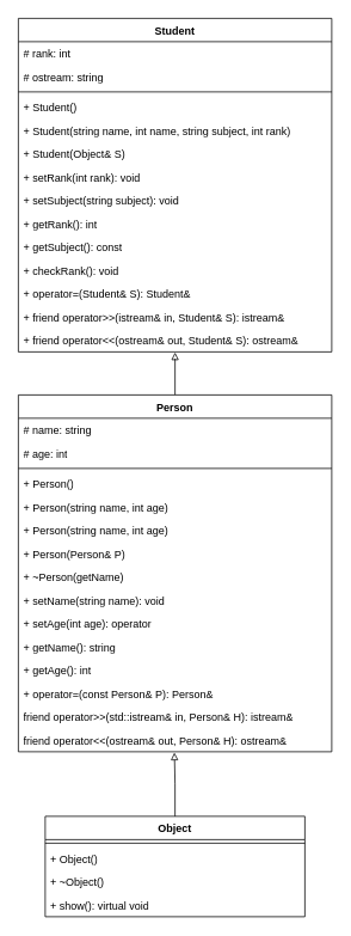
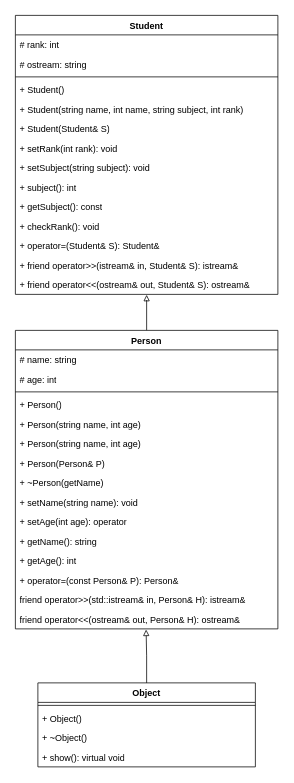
  <mxCell id="0" />
  <mxCell id="1" parent="0" />
  <mxCell id="2" value="Object" style="swimlane;fontStyle=1;align=center;verticalAlign=top;childLayout=stackLayout;horizontal=1;startSize=26;horizontalStack=0;resizeParent=1;resizeParentMax=0;resizeLast=0;collapsible=1;marginBottom=0;whiteSpace=wrap;html=1;" vertex="1" parent="1"><mxGeometry x="50" y="910" width="290" height="112" as="geometry" /></mxCell>
  <mxCell id="3" value="" style="line;strokeWidth=1;fillColor=none;align=left;verticalAlign=middle;spacingTop=-1;spacingLeft=3;spacingRight=3;rotatable=0;labelPosition=right;points=[];portConstraint=eastwest;strokeColor=inherit;" vertex="1" parent="2"><mxGeometry y="26" width="290" height="8" as="geometry" /></mxCell>
  <mxCell id="4" value="+ Object()" style="text;strokeColor=none;fillColor=none;align=left;verticalAlign=top;spacingLeft=4;spacingRight=4;overflow=hidden;rotatable=0;points=[[0,0.5],[1,0.5]];portConstraint=eastwest;whiteSpace=wrap;html=1;" vertex="1" parent="2"><mxGeometry y="34" width="290" height="26" as="geometry" /></mxCell>
  <mxCell id="5" value="+ ~Object()" style="text;strokeColor=none;fillColor=none;align=left;verticalAlign=top;spacingLeft=4;spacingRight=4;overflow=hidden;rotatable=0;points=[[0,0.5],[1,0.5]];portConstraint=eastwest;whiteSpace=wrap;html=1;" vertex="1" parent="2"><mxGeometry y="60" width="290" height="26" as="geometry" /></mxCell>
  <mxCell id="6" value="+ show(): virtual void" style="text;strokeColor=none;fillColor=none;align=left;verticalAlign=top;spacingLeft=4;spacingRight=4;overflow=hidden;rotatable=0;points=[[0,0.5],[1,0.5]];portConstraint=eastwest;whiteSpace=wrap;html=1;" vertex="1" parent="2"><mxGeometry y="86" width="290" height="26" as="geometry" /></mxCell>
  <mxCell id="7" value="Student" style="swimlane;fontStyle=1;align=center;verticalAlign=top;childLayout=stackLayout;horizontal=1;startSize=26;horizontalStack=0;resizeParent=1;resizeParentMax=0;resizeLast=0;collapsible=1;marginBottom=0;whiteSpace=wrap;html=1;" vertex="1" parent="1"><mxGeometry x="20" y="20" width="350" height="372" as="geometry" /></mxCell>
  <mxCell id="8" value="# rank: int" style="text;strokeColor=none;fillColor=none;align=left;verticalAlign=top;spacingLeft=4;spacingRight=4;overflow=hidden;rotatable=0;points=[[0,0.5],[1,0.5]];portConstraint=eastwest;whiteSpace=wrap;html=1;" vertex="1" parent="7"><mxGeometry y="26" width="350" height="26" as="geometry" /></mxCell>
  <mxCell id="9" value="# ostream: string" style="text;strokeColor=none;fillColor=none;align=left;verticalAlign=top;spacingLeft=4;spacingRight=4;overflow=hidden;rotatable=0;points=[[0,0.5],[1,0.5]];portConstraint=eastwest;whiteSpace=wrap;html=1;" vertex="1" parent="7"><mxGeometry y="52" width="350" height="26" as="geometry" /></mxCell>
  <mxCell id="10" value="" style="line;strokeWidth=1;fillColor=none;align=left;verticalAlign=middle;spacingTop=-1;spacingLeft=3;spacingRight=3;rotatable=0;labelPosition=right;points=[];portConstraint=eastwest;strokeColor=inherit;" vertex="1" parent="7"><mxGeometry y="78" width="350" height="8" as="geometry" /></mxCell>
  <mxCell id="11" value="+ Student()" style="text;strokeColor=none;fillColor=none;align=left;verticalAlign=top;spacingLeft=4;spacingRight=4;overflow=hidden;rotatable=0;points=[[0,0.5],[1,0.5]];portConstraint=eastwest;whiteSpace=wrap;html=1;" vertex="1" parent="7"><mxGeometry y="86" width="350" height="26" as="geometry" /></mxCell>
  <mxCell id="12" value="+ Student(string name, int name, string subject, int rank)" style="text;strokeColor=none;fillColor=none;align=left;verticalAlign=top;spacingLeft=4;spacingRight=4;overflow=hidden;rotatable=0;points=[[0,0.5],[1,0.5]];portConstraint=eastwest;whiteSpace=wrap;html=1;" vertex="1" parent="7"><mxGeometry y="112" width="350" height="26" as="geometry" /></mxCell>
- <mxCell id="13" value="+ Student(Object&amp;amp; S)" style="text;strokeColor=none;fillColor=none;align=left;verticalAlign=top;spacingLeft=4;spacingRight=4;overflow=hidden;rotatable=0;points=[[0,0.5],[1,0.5]];portConstraint=eastwest;whiteSpace=wrap;html=1;" vertex="1" parent="7"><mxGeometry y="138" width="350" height="26" as="geometry" /></mxCell>
+ <mxCell id="13" value="+ Student(Student&amp;amp; S)" style="text;strokeColor=none;fillColor=none;align=left;verticalAlign=top;spacingLeft=4;spacingRight=4;overflow=hidden;rotatable=0;points=[[0,0.5],[1,0.5]];portConstraint=eastwest;whiteSpace=wrap;html=1;" vertex="1" parent="7"><mxGeometry y="138" width="350" height="26" as="geometry" /></mxCell>
  <mxCell id="14" value="+ setRank(int rank): void" style="text;strokeColor=none;fillColor=none;align=left;verticalAlign=top;spacingLeft=4;spacingRight=4;overflow=hidden;rotatable=0;points=[[0,0.5],[1,0.5]];portConstraint=eastwest;whiteSpace=wrap;html=1;" vertex="1" parent="7"><mxGeometry y="164" width="350" height="26" as="geometry" /></mxCell>
  <mxCell id="15" value="+ setSubject(string subject): void" style="text;strokeColor=none;fillColor=none;align=left;verticalAlign=top;spacingLeft=4;spacingRight=4;overflow=hidden;rotatable=0;points=[[0,0.5],[1,0.5]];portConstraint=eastwest;whiteSpace=wrap;html=1;" vertex="1" parent="7"><mxGeometry y="190" width="350" height="26" as="geometry" /></mxCell>
- <mxCell id="16" value="+ getRank(): int" style="text;strokeColor=none;fillColor=none;align=left;verticalAlign=top;spacingLeft=4;spacingRight=4;overflow=hidden;rotatable=0;points=[[0,0.5],[1,0.5]];portConstraint=eastwest;whiteSpace=wrap;html=1;" vertex="1" parent="7"><mxGeometry y="216" width="350" height="26" as="geometry" /></mxCell>
+ <mxCell id="16" value="+ subject(): int" style="text;strokeColor=none;fillColor=none;align=left;verticalAlign=top;spacingLeft=4;spacingRight=4;overflow=hidden;rotatable=0;points=[[0,0.5],[1,0.5]];portConstraint=eastwest;whiteSpace=wrap;html=1;" vertex="1" parent="7"><mxGeometry y="216" width="350" height="26" as="geometry" /></mxCell>
  <mxCell id="17" value="+ getSubject(): const" style="text;strokeColor=none;fillColor=none;align=left;verticalAlign=top;spacingLeft=4;spacingRight=4;overflow=hidden;rotatable=0;points=[[0,0.5],[1,0.5]];portConstraint=eastwest;whiteSpace=wrap;html=1;" vertex="1" parent="7"><mxGeometry y="242" width="350" height="26" as="geometry" /></mxCell>
  <mxCell id="18" value="+ checkRank(): void" style="text;strokeColor=none;fillColor=none;align=left;verticalAlign=top;spacingLeft=4;spacingRight=4;overflow=hidden;rotatable=0;points=[[0,0.5],[1,0.5]];portConstraint=eastwest;whiteSpace=wrap;html=1;" vertex="1" parent="7"><mxGeometry y="268" width="350" height="26" as="geometry" /></mxCell>
  <mxCell id="19" value="+ operator=(Student&amp;amp; S): Student&amp;amp;" style="text;strokeColor=none;fillColor=none;align=left;verticalAlign=top;spacingLeft=4;spacingRight=4;overflow=hidden;rotatable=0;points=[[0,0.5],[1,0.5]];portConstraint=eastwest;whiteSpace=wrap;html=1;" vertex="1" parent="7"><mxGeometry y="294" width="350" height="26" as="geometry" /></mxCell>
  <mxCell id="20" value="+ friend operator&amp;gt;&amp;gt;(istream&amp;amp; in, Student&amp;amp; S): istream&amp;amp;" style="text;strokeColor=none;fillColor=none;align=left;verticalAlign=top;spacingLeft=4;spacingRight=4;overflow=hidden;rotatable=0;points=[[0,0.5],[1,0.5]];portConstraint=eastwest;whiteSpace=wrap;html=1;" vertex="1" parent="7"><mxGeometry y="320" width="350" height="26" as="geometry" /></mxCell>
  <mxCell id="21" value="+ friend operator&amp;lt;&amp;lt;(ostream&amp;amp; out, Student&amp;amp; S): ostream&amp;amp;" style="text;strokeColor=none;fillColor=none;align=left;verticalAlign=top;spacingLeft=4;spacingRight=4;overflow=hidden;rotatable=0;points=[[0,0.5],[1,0.5]];portConstraint=eastwest;whiteSpace=wrap;html=1;" vertex="1" parent="7"><mxGeometry y="346" width="350" height="26" as="geometry" /></mxCell>
  <mxCell id="22" value="" style="edgeStyle=orthogonalEdgeStyle;rounded=0;orthogonalLoop=1;jettySize=auto;html=1;entryX=0.5;entryY=1.022;entryDx=0;entryDy=0;entryPerimeter=0;endArrow=block;endFill=0;" edge="1" parent="1" source="23" target="21"><mxGeometry relative="1" as="geometry"><mxPoint x="221" y="400" as="targetPoint" /><Array as="points"><mxPoint x="195" y="400" /><mxPoint x="195" y="400" /></Array></mxGeometry></mxCell>
  <mxCell id="23" value="Person" style="swimlane;fontStyle=1;align=center;verticalAlign=top;childLayout=stackLayout;horizontal=1;startSize=26;horizontalStack=0;resizeParent=1;resizeParentMax=0;resizeLast=0;collapsible=1;marginBottom=0;whiteSpace=wrap;html=1;" vertex="1" parent="1"><mxGeometry x="20" y="440" width="350" height="398" as="geometry" /></mxCell>
  <mxCell id="24" value="# name: string" style="text;strokeColor=none;fillColor=none;align=left;verticalAlign=top;spacingLeft=4;spacingRight=4;overflow=hidden;rotatable=0;points=[[0,0.5],[1,0.5]];portConstraint=eastwest;whiteSpace=wrap;html=1;" vertex="1" parent="23"><mxGeometry y="26" width="350" height="26" as="geometry" /></mxCell>
  <mxCell id="25" value="# age: int" style="text;strokeColor=none;fillColor=none;align=left;verticalAlign=top;spacingLeft=4;spacingRight=4;overflow=hidden;rotatable=0;points=[[0,0.5],[1,0.5]];portConstraint=eastwest;whiteSpace=wrap;html=1;" vertex="1" parent="23"><mxGeometry y="52" width="350" height="26" as="geometry" /></mxCell>
  <mxCell id="26" value="" style="line;strokeWidth=1;fillColor=none;align=left;verticalAlign=middle;spacingTop=-1;spacingLeft=3;spacingRight=3;rotatable=0;labelPosition=right;points=[];portConstraint=eastwest;strokeColor=inherit;" vertex="1" parent="23"><mxGeometry y="78" width="350" height="8" as="geometry" /></mxCell>
  <mxCell id="27" value="+ Person()" style="text;strokeColor=none;fillColor=none;align=left;verticalAlign=top;spacingLeft=4;spacingRight=4;overflow=hidden;rotatable=0;points=[[0,0.5],[1,0.5]];portConstraint=eastwest;whiteSpace=wrap;html=1;" vertex="1" parent="23"><mxGeometry y="86" width="350" height="26" as="geometry" /></mxCell>
  <mxCell id="28" value="+ Person(string name, int age)" style="text;strokeColor=none;fillColor=none;align=left;verticalAlign=top;spacingLeft=4;spacingRight=4;overflow=hidden;rotatable=0;points=[[0,0.5],[1,0.5]];portConstraint=eastwest;whiteSpace=wrap;html=1;" vertex="1" parent="23"><mxGeometry y="112" width="350" height="26" as="geometry" /></mxCell>
  <mxCell id="29" value="+ Person(string name, int age)" style="text;strokeColor=none;fillColor=none;align=left;verticalAlign=top;spacingLeft=4;spacingRight=4;overflow=hidden;rotatable=0;points=[[0,0.5],[1,0.5]];portConstraint=eastwest;whiteSpace=wrap;html=1;" vertex="1" parent="23"><mxGeometry y="138" width="350" height="26" as="geometry" /></mxCell>
  <mxCell id="30" value="+ Person(Person&amp;amp; P)" style="text;strokeColor=none;fillColor=none;align=left;verticalAlign=top;spacingLeft=4;spacingRight=4;overflow=hidden;rotatable=0;points=[[0,0.5],[1,0.5]];portConstraint=eastwest;whiteSpace=wrap;html=1;" vertex="1" parent="23"><mxGeometry y="164" width="350" height="26" as="geometry" /></mxCell>
  <mxCell id="31" value="+ ~Person(getName)" style="text;strokeColor=none;fillColor=none;align=left;verticalAlign=top;spacingLeft=4;spacingRight=4;overflow=hidden;rotatable=0;points=[[0,0.5],[1,0.5]];portConstraint=eastwest;whiteSpace=wrap;html=1;" vertex="1" parent="23"><mxGeometry y="190" width="350" height="26" as="geometry" /></mxCell>
  <mxCell id="32" value="+ setName(string name): void" style="text;strokeColor=none;fillColor=none;align=left;verticalAlign=top;spacingLeft=4;spacingRight=4;overflow=hidden;rotatable=0;points=[[0,0.5],[1,0.5]];portConstraint=eastwest;whiteSpace=wrap;html=1;" vertex="1" parent="23"><mxGeometry y="216" width="350" height="26" as="geometry" /></mxCell>
  <mxCell id="33" value="+ setAge(int age): operator" style="text;strokeColor=none;fillColor=none;align=left;verticalAlign=top;spacingLeft=4;spacingRight=4;overflow=hidden;rotatable=0;points=[[0,0.5],[1,0.5]];portConstraint=eastwest;whiteSpace=wrap;html=1;" vertex="1" parent="23"><mxGeometry y="242" width="350" height="26" as="geometry" /></mxCell>
  <mxCell id="34" value="+ getName(): string" style="text;strokeColor=none;fillColor=none;align=left;verticalAlign=top;spacingLeft=4;spacingRight=4;overflow=hidden;rotatable=0;points=[[0,0.5],[1,0.5]];portConstraint=eastwest;whiteSpace=wrap;html=1;" vertex="1" parent="23"><mxGeometry y="268" width="350" height="26" as="geometry" /></mxCell>
  <mxCell id="35" value="+ getAge(): int" style="text;strokeColor=none;fillColor=none;align=left;verticalAlign=top;spacingLeft=4;spacingRight=4;overflow=hidden;rotatable=0;points=[[0,0.5],[1,0.5]];portConstraint=eastwest;whiteSpace=wrap;html=1;" vertex="1" parent="23"><mxGeometry y="294" width="350" height="26" as="geometry" /></mxCell>
  <mxCell id="36" value="+ operator=(const Person&amp;amp; P): Person&amp;amp;" style="text;strokeColor=none;fillColor=none;align=left;verticalAlign=top;spacingLeft=4;spacingRight=4;overflow=hidden;rotatable=0;points=[[0,0.5],[1,0.5]];portConstraint=eastwest;whiteSpace=wrap;html=1;" vertex="1" parent="23"><mxGeometry y="320" width="350" height="26" as="geometry" /></mxCell>
  <mxCell id="37" value="friend operator&amp;gt;&amp;gt;(std::istream&amp;amp; in, Person&amp;amp; H): istream&amp;amp;" style="text;strokeColor=none;fillColor=none;align=left;verticalAlign=top;spacingLeft=4;spacingRight=4;overflow=hidden;rotatable=0;points=[[0,0.5],[1,0.5]];portConstraint=eastwest;whiteSpace=wrap;html=1;" vertex="1" parent="23"><mxGeometry y="346" width="350" height="26" as="geometry" /></mxCell>
  <mxCell id="38" value="friend operator&amp;lt;&amp;lt;(ostream&amp;amp; out, Person&amp;amp; H): ostream&amp;amp;" style="text;strokeColor=none;fillColor=none;align=left;verticalAlign=top;spacingLeft=4;spacingRight=4;overflow=hidden;rotatable=0;points=[[0,0.5],[1,0.5]];portConstraint=eastwest;whiteSpace=wrap;html=1;" vertex="1" parent="23"><mxGeometry y="372" width="350" height="26" as="geometry" /></mxCell>
  <mxCell id="39" value="" style="endArrow=block;html=1;edgeStyle=orthogonalEdgeStyle;rounded=0;entryX=0.498;entryY=1.036;entryDx=0;entryDy=0;endFill=0;entryPerimeter=0;exitX=0.5;exitY=0;exitDx=0;exitDy=0;" edge="1" parent="1" source="2" target="38"><mxGeometry relative="1" as="geometry"><mxPoint x="161" y="900" as="sourcePoint" /><mxPoint x="-24" y="30" as="targetPoint" /></mxGeometry></mxCell>
